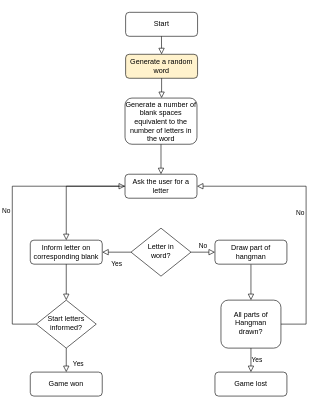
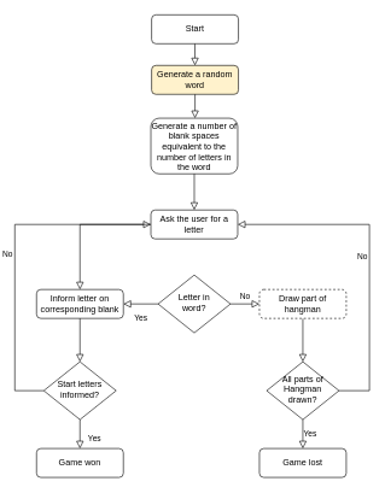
  <mxCell id="0" />
  <mxCell id="1" parent="0" />
  <mxCell id="2" value="" style="rounded=0;html=1;jettySize=auto;orthogonalLoop=1;fontSize=11;endArrow=block;endFill=0;endSize=8;strokeWidth=1;shadow=0;labelBackgroundColor=none;edgeStyle=orthogonalEdgeStyle;" parent="1" source="3" target="15" edge="1"><mxGeometry relative="1" as="geometry" /></mxCell>
  <mxCell id="3" value="Ask the user for a letter" style="rounded=1;whiteSpace=wrap;html=1;fontSize=12;glass=0;strokeWidth=1;shadow=0;" parent="1" vertex="1"><mxGeometry x="208" y="290" width="120" height="40" as="geometry" /></mxCell>
  <mxCell id="4" value="Yes" style="rounded=0;html=1;jettySize=auto;orthogonalLoop=1;fontSize=11;endArrow=block;endFill=0;endSize=8;strokeWidth=1;shadow=0;labelBackgroundColor=none;edgeStyle=orthogonalEdgeStyle;entryX=1;entryY=0.5;entryDx=0;entryDy=0;" parent="1" source="6" target="15" edge="1"><mxGeometry y="20" relative="1" as="geometry"><mxPoint as="offset" /><mxPoint x="188" y="470" as="targetPoint" /></mxGeometry></mxCell>
  <mxCell id="5" value="No" style="edgeStyle=orthogonalEdgeStyle;rounded=0;html=1;jettySize=auto;orthogonalLoop=1;fontSize=11;endArrow=block;endFill=0;endSize=8;strokeWidth=1;shadow=0;labelBackgroundColor=none;entryX=0;entryY=0.5;entryDx=0;entryDy=0;" parent="1" source="6" target="17" edge="1"><mxGeometry y="10" relative="1" as="geometry"><mxPoint as="offset" /><mxPoint x="368" y="420" as="targetPoint" /></mxGeometry></mxCell>
  <mxCell id="6" value="Letter in &lt;br&gt;word?" style="rhombus;whiteSpace=wrap;html=1;shadow=0;fontFamily=Helvetica;fontSize=12;align=center;strokeWidth=1;spacing=6;spacingTop=-4;" parent="1" vertex="1"><mxGeometry x="218" y="380" width="100" height="80" as="geometry" /></mxCell>
  <mxCell id="7" value="Yes" style="rounded=0;html=1;jettySize=auto;orthogonalLoop=1;fontSize=11;endArrow=block;endFill=0;endSize=8;strokeWidth=1;shadow=0;labelBackgroundColor=none;edgeStyle=orthogonalEdgeStyle;exitX=0.5;exitY=1;exitDx=0;exitDy=0;" parent="1" source="9" target="10" edge="1"><mxGeometry x="0.333" y="20" relative="1" as="geometry"><mxPoint as="offset" /></mxGeometry></mxCell>
  <mxCell id="8" value="No" style="edgeStyle=orthogonalEdgeStyle;rounded=0;html=1;jettySize=auto;orthogonalLoop=1;fontSize=11;endArrow=block;endFill=0;endSize=8;strokeWidth=1;shadow=0;labelBackgroundColor=none;exitX=0;exitY=0.5;exitDx=0;exitDy=0;entryX=0;entryY=0.5;entryDx=0;entryDy=0;" parent="1" source="9" target="3" edge="1"><mxGeometry y="10" relative="1" as="geometry"><mxPoint as="offset" /><mxPoint x="168" y="410" as="targetPoint" /><Array as="points"><mxPoint x="20" y="540" /><mxPoint x="20" y="310" /></Array></mxGeometry></mxCell>
  <mxCell id="9" value="Start letters informed?" style="rhombus;whiteSpace=wrap;html=1;shadow=0;fontFamily=Helvetica;fontSize=12;align=center;strokeWidth=1;spacing=6;spacingTop=-4;" parent="1" vertex="1"><mxGeometry x="60" y="500" width="100" height="80" as="geometry" /></mxCell>
  <mxCell id="10" value="Game won" style="rounded=1;whiteSpace=wrap;html=1;fontSize=12;glass=0;strokeWidth=1;shadow=0;" parent="1" vertex="1"><mxGeometry x="50" y="620" width="120" height="40" as="geometry" /></mxCell>
- <mxCell id="11" value="All parts of Hangman drawn?" style="whiteSpace=wrap;html=1;shadow=0;fontFamily=Helvetica;fontSize=12;align=center;strokeWidth=1;spacing=6;spacingTop=-4;rounded=1;" vertex="1" parent="1"><mxGeometry x="368" y="500" width="100" height="80" as="geometry" /></mxCell>
+ <mxCell id="11" value="All parts of Hangman drawn?" style="rhombus;whiteSpace=wrap;html=1;shadow=0;fontFamily=Helvetica;fontSize=12;align=center;strokeWidth=1;spacing=6;spacingTop=-4;" vertex="1" parent="1"><mxGeometry x="368" y="500" width="100" height="80" as="geometry" /></mxCell>
  <mxCell id="12" value="" style="edgeStyle=orthogonalEdgeStyle;rounded=0;html=1;jettySize=auto;orthogonalLoop=1;fontSize=11;endArrow=block;endFill=0;endSize=8;strokeWidth=1;shadow=0;labelBackgroundColor=none;exitX=0.5;exitY=1;exitDx=0;exitDy=0;entryX=0.5;entryY=0;entryDx=0;entryDy=0;" edge="1" parent="1" source="17" target="11"><mxGeometry y="10" relative="1" as="geometry"><mxPoint as="offset" /><mxPoint x="478" y="419.8" as="sourcePoint" /><mxPoint x="528" y="419.8" as="targetPoint" /></mxGeometry></mxCell>
  <mxCell id="13" value="Start" style="rounded=1;whiteSpace=wrap;html=1;fontSize=12;glass=0;strokeWidth=1;shadow=0;" vertex="1" parent="1"><mxGeometry x="209" y="20" width="120" height="40" as="geometry" /></mxCell>
  <mxCell id="14" value="" style="rounded=0;html=1;jettySize=auto;orthogonalLoop=1;fontSize=11;endArrow=block;endFill=0;endSize=8;strokeWidth=1;shadow=0;labelBackgroundColor=none;edgeStyle=orthogonalEdgeStyle;" edge="1" parent="1"><mxGeometry relative="1" as="geometry"><mxPoint x="268.76" y="60" as="sourcePoint" /><mxPoint x="269" y="90" as="targetPoint" /></mxGeometry></mxCell>
  <mxCell id="15" value="Inform letter on corresponding blank" style="rounded=1;whiteSpace=wrap;html=1;fontSize=12;glass=0;strokeWidth=1;shadow=0;" vertex="1" parent="1"><mxGeometry x="50" y="400" width="120" height="40" as="geometry" /></mxCell>
  <mxCell id="16" value="" style="rounded=0;html=1;jettySize=auto;orthogonalLoop=1;fontSize=11;endArrow=block;endFill=0;endSize=8;strokeWidth=1;shadow=0;labelBackgroundColor=none;edgeStyle=orthogonalEdgeStyle;entryX=0.5;entryY=0;entryDx=0;entryDy=0;exitX=0.5;exitY=1;exitDx=0;exitDy=0;" edge="1" parent="1" source="15" target="9"><mxGeometry y="20" relative="1" as="geometry"><mxPoint as="offset" /><mxPoint x="278" y="540" as="sourcePoint" /><mxPoint x="278" y="570" as="targetPoint" /></mxGeometry></mxCell>
- <mxCell id="17" value="Draw part of hangman" style="rounded=1;whiteSpace=wrap;html=1;fontSize=12;glass=0;strokeWidth=1;shadow=0;" vertex="1" parent="1"><mxGeometry x="358" y="400" width="120" height="40" as="geometry" /></mxCell>
+ <mxCell id="17" value="Draw part of hangman" style="rounded=1;whiteSpace=wrap;html=1;fontSize=12;glass=0;strokeWidth=1;shadow=0;dashed=1;" vertex="1" parent="1"><mxGeometry x="358" y="400" width="120" height="40" as="geometry" /></mxCell>
  <mxCell id="18" value="No" style="edgeStyle=orthogonalEdgeStyle;rounded=0;html=1;jettySize=auto;orthogonalLoop=1;fontSize=11;endArrow=block;endFill=0;endSize=8;strokeWidth=1;shadow=0;labelBackgroundColor=none;entryX=1;entryY=0.5;entryDx=0;entryDy=0;exitX=1;exitY=0.5;exitDx=0;exitDy=0;" edge="1" parent="1" source="11" target="3"><mxGeometry y="10" relative="1" as="geometry"><mxPoint as="offset" /><mxPoint x="578" y="380" as="sourcePoint" /><mxPoint x="478" y="540" as="targetPoint" /><Array as="points"><mxPoint x="510" y="540" /><mxPoint x="510" y="310" /></Array></mxGeometry></mxCell>
  <mxCell id="19" value="Yes" style="edgeStyle=orthogonalEdgeStyle;rounded=0;html=1;jettySize=auto;orthogonalLoop=1;fontSize=11;endArrow=block;endFill=0;endSize=8;strokeWidth=1;shadow=0;labelBackgroundColor=none;exitX=0.5;exitY=1;exitDx=0;exitDy=0;entryX=0.5;entryY=0;entryDx=0;entryDy=0;" edge="1" parent="1" source="11" target="20"><mxGeometry y="10" relative="1" as="geometry"><mxPoint as="offset" /><mxPoint x="538" y="540" as="sourcePoint" /><mxPoint x="578" y="510" as="targetPoint" /></mxGeometry></mxCell>
  <mxCell id="20" value="Game lost" style="rounded=1;whiteSpace=wrap;html=1;fontSize=12;glass=0;strokeWidth=1;shadow=0;" vertex="1" parent="1"><mxGeometry x="358" y="620" width="120" height="40" as="geometry" /></mxCell>
  <mxCell id="21" value="Generate a random word" style="rounded=1;whiteSpace=wrap;html=1;fontSize=12;glass=0;strokeWidth=1;shadow=0;fillColor=#fff2cc;" vertex="1" parent="1"><mxGeometry x="209" y="90" width="120" height="40" as="geometry" /></mxCell>
  <mxCell id="22" value="" style="rounded=0;html=1;jettySize=auto;orthogonalLoop=1;fontSize=11;endArrow=block;endFill=0;endSize=8;strokeWidth=1;shadow=0;labelBackgroundColor=none;edgeStyle=orthogonalEdgeStyle;exitX=0.5;exitY=1;exitDx=0;exitDy=0;" edge="1" parent="1" source="21"><mxGeometry relative="1" as="geometry"><mxPoint x="268.76" y="133" as="sourcePoint" /><mxPoint x="269" y="163" as="targetPoint" /></mxGeometry></mxCell>
  <mxCell id="23" value="Generate a number of blank spaces equivalent to the number of letters in the word" style="rounded=1;whiteSpace=wrap;html=1;fontSize=12;glass=0;strokeWidth=1;shadow=0;" vertex="1" parent="1"><mxGeometry x="208" y="163" width="120" height="77" as="geometry" /></mxCell>
  <mxCell id="24" value="" style="rounded=0;html=1;jettySize=auto;orthogonalLoop=1;fontSize=11;endArrow=block;endFill=0;endSize=8;strokeWidth=1;shadow=0;labelBackgroundColor=none;edgeStyle=orthogonalEdgeStyle;exitX=0.5;exitY=1;exitDx=0;exitDy=0;entryX=0.5;entryY=0;entryDx=0;entryDy=0;" edge="1" parent="1" source="23" target="3"><mxGeometry relative="1" as="geometry"><mxPoint x="279" y="140" as="sourcePoint" /><mxPoint x="279" y="173" as="targetPoint" /><Array as="points"><mxPoint x="268" y="240" /></Array></mxGeometry></mxCell>
